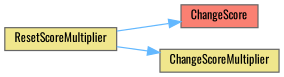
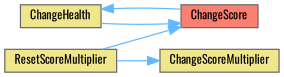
  digraph {
    fontname=Oswald
    rankdir=RL
    node [color=grey40 fillcolor=khaki fontname=Oswald fontsize=10 shape=box style=filled]
    edge [color=steelblue1 dir=back fontname=Oswald fontsize=10 labelfontname=Helvetica labelfontsize=10 style=solid]
    n1 [color=gray40 fillcolor=salmon fontcolor=black height=0.2 label=ChangeScore width=0.4]
+   n2 [height=0.2 label=ChangeHealth width=0.4]
    n3 [height=0.2 label=ResetScoreMultiplier width=0.4]
    n4 [height=0.2 label=ChangeScoreMultiplier width=0.4]
+   n1 -> n2
    n1 -> n3
+   n2 -> n1
    n4 -> n3
  }
